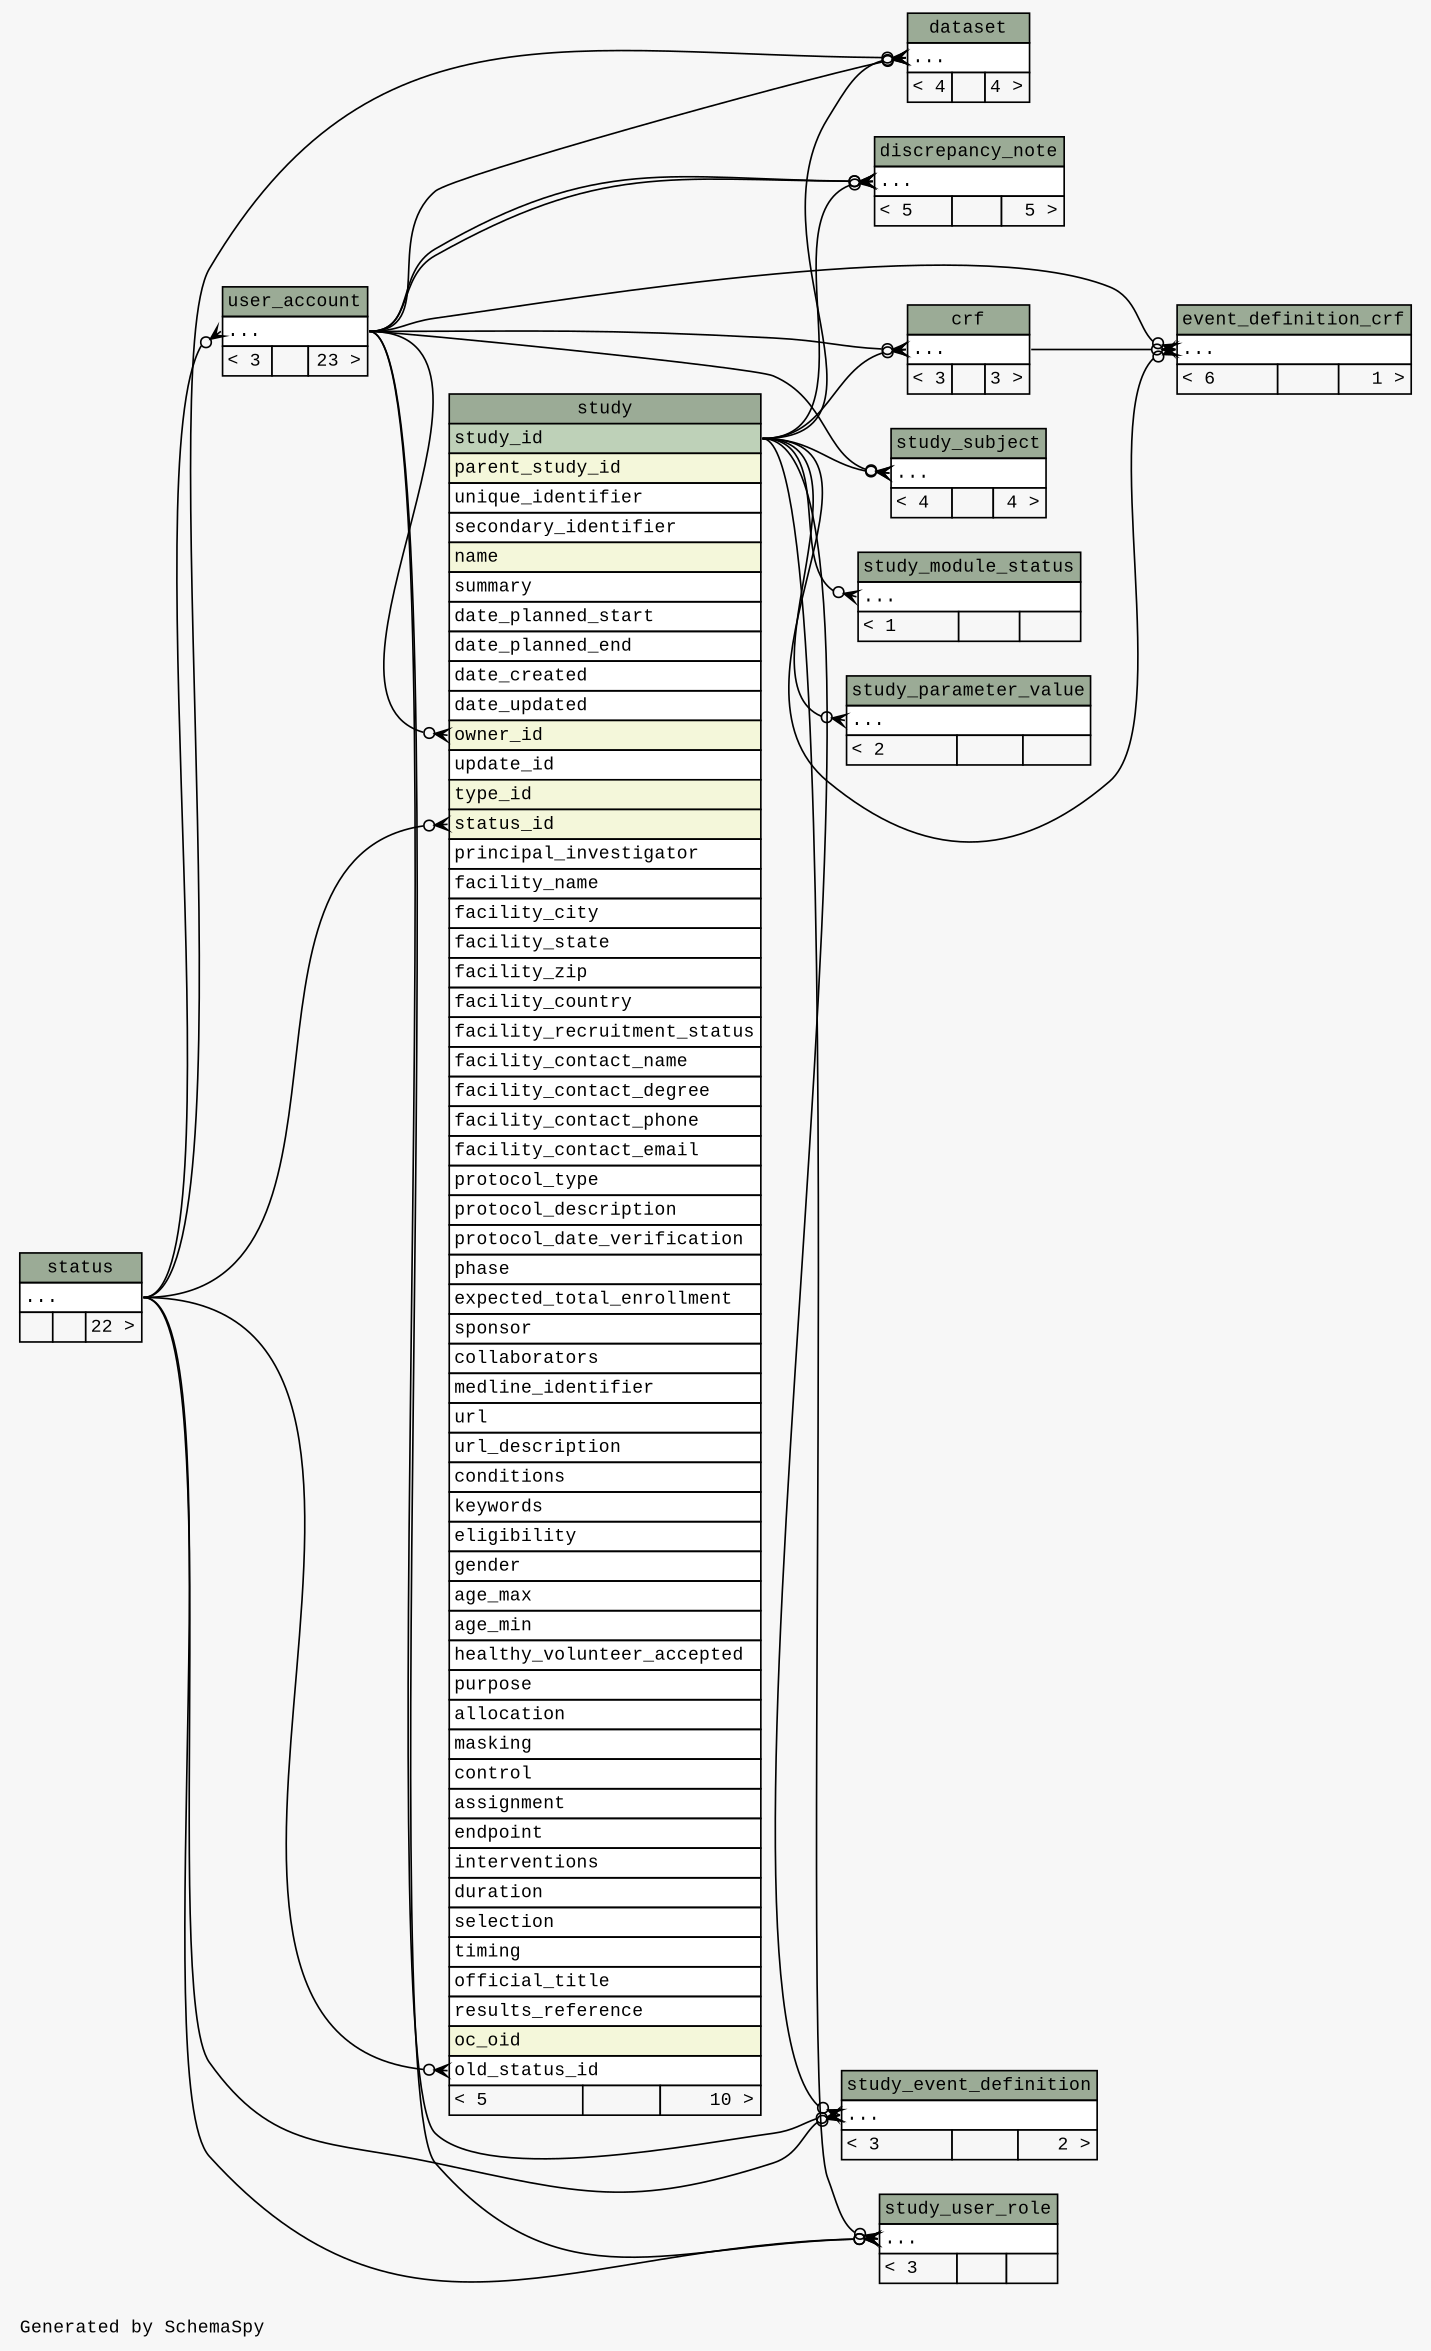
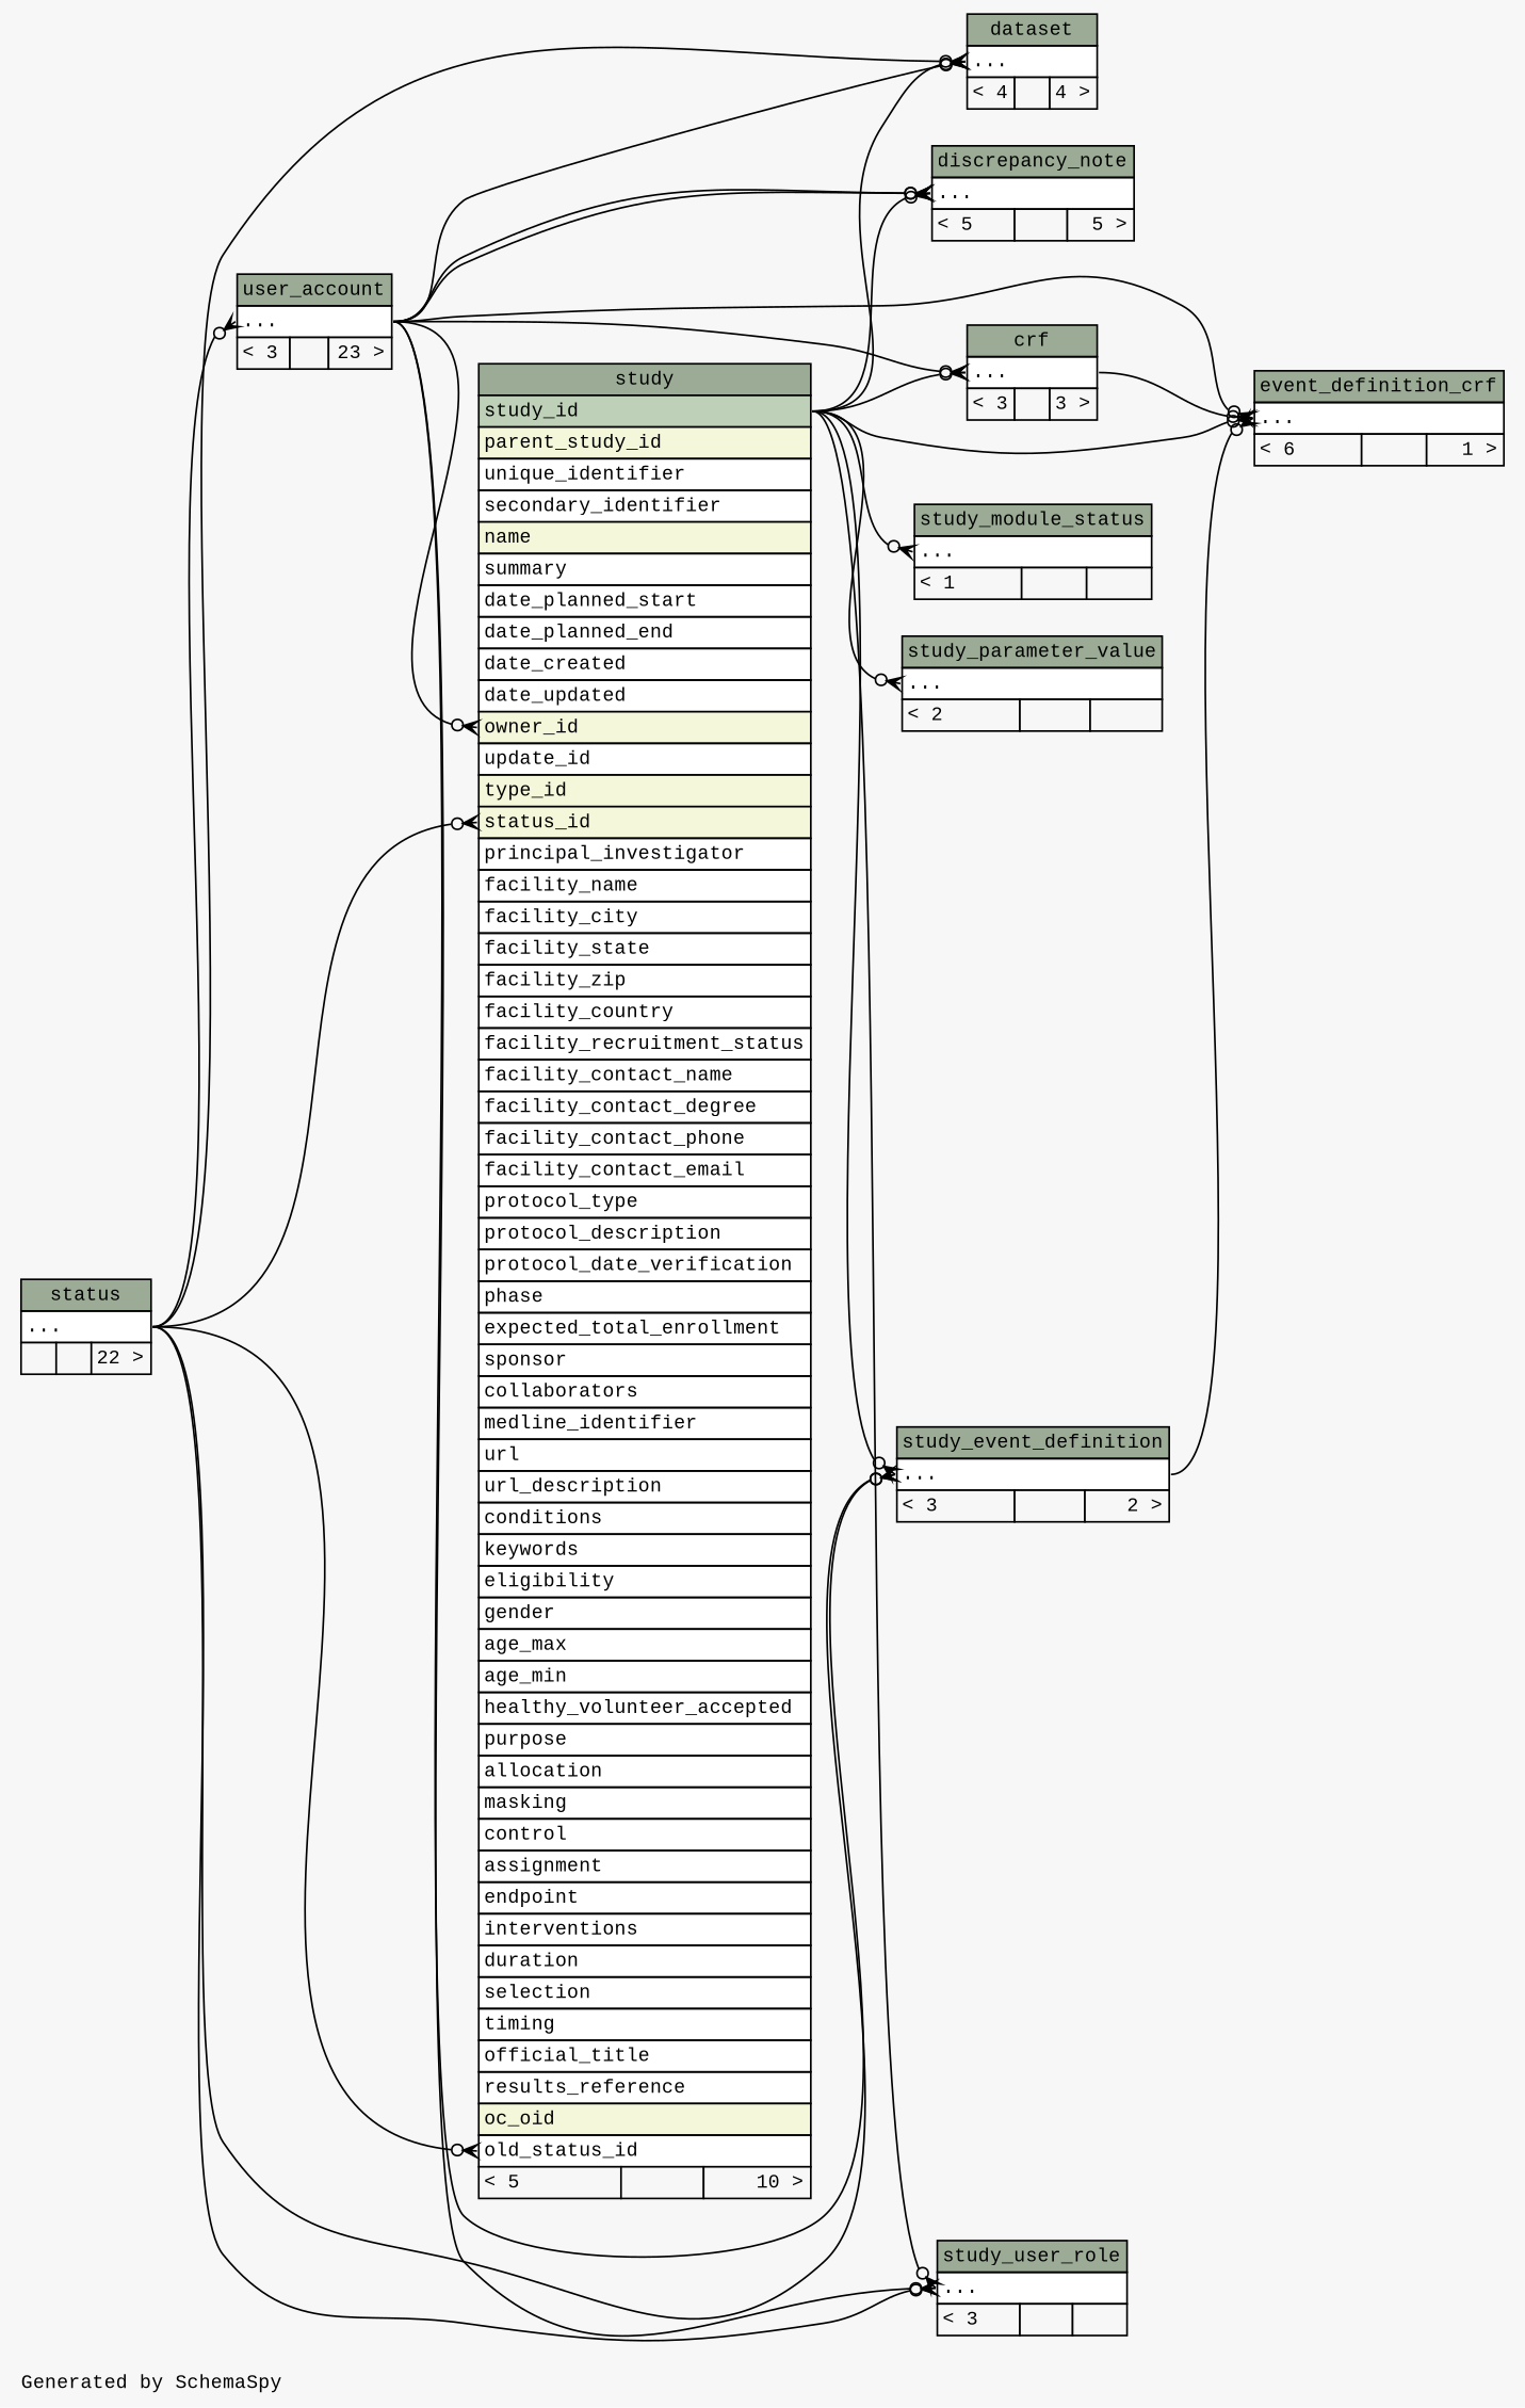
  digraph {
    bgcolor="#f7f7f7"
    fontname="Liberation Mono"
    fontsize=11
    label="\nGenerated by SchemaSpy"
    labeljust=l
    nodesep=0.18
    rankdir=RL
    ranksep=0.46
    node [fontname="Liberation Mono" fontsize=11 shape=plaintext]
    edge [arrowhead=none arrowsize=0.8 arrowtail=crowodot dir=back fontname="Liberation Mono" headport="elipses:e" tailport="elipses:w"]
    n1 [label=<     <TABLE BORDER="0" CELLBORDER="1" CELLSPACING="0" BGCOLOR="#ffffff">       <TR><TD COLSPAN="3" BGCOLOR="#9bab96" ALIGN="CENTER">crf</TD></TR>       <TR><TD PORT="elipses" COLSPAN="3" ALIGN="LEFT">...</TD></TR>       <TR><TD ALIGN="LEFT" BGCOLOR="#f7f7f7">&lt; 3</TD><TD ALIGN="RIGHT" BGCOLOR="#f7f7f7">  </TD><TD ALIGN="RIGHT" BGCOLOR="#f7f7f7">3 &gt;</TD></TR>     </TABLE>>]
    n2 [label=<     <TABLE BORDER="0" CELLBORDER="1" CELLSPACING="0" BGCOLOR="#ffffff">       <TR><TD COLSPAN="3" BGCOLOR="#9bab96" ALIGN="CENTER">user_account</TD></TR>       <TR><TD PORT="elipses" COLSPAN="3" ALIGN="LEFT">...</TD></TR>       <TR><TD ALIGN="LEFT" BGCOLOR="#f7f7f7">&lt; 3</TD><TD ALIGN="RIGHT" BGCOLOR="#f7f7f7">  </TD><TD ALIGN="RIGHT" BGCOLOR="#f7f7f7">23 &gt;</TD></TR>     </TABLE>>]
    n3 [label=<     <TABLE BORDER="0" CELLBORDER="1" CELLSPACING="0" BGCOLOR="#ffffff">       <TR><TD COLSPAN="3" BGCOLOR="#9bab96" ALIGN="CENTER">study</TD></TR>       <TR><TD PORT="study_id" COLSPAN="3" BGCOLOR="#bed1b8" ALIGN="LEFT">study_id</TD></TR>       <TR><TD PORT="parent_study_id" COLSPAN="3" BGCOLOR="#f4f7da" ALIGN="LEFT">parent_study_id</TD></TR>       <TR><TD PORT="unique_identifier" COLSPAN="3" ALIGN="LEFT">unique_identifier</TD></TR>       <TR><TD PORT="secondary_identifier" COLSPAN="3" ALIGN="LEFT">secondary_identifier</TD></TR>       <TR><TD PORT="name" COLSPAN="3" BGCOLOR="#f4f7da" ALIGN="LEFT">name</TD></TR>       <TR><TD PORT="summary" COLSPAN="3" ALIGN="LEFT">summary</TD></TR>       <TR><TD PORT="date_planned_start" COLSPAN="3" ALIGN="LEFT">date_planned_start</TD></TR>       <TR><TD PORT="date_planned_end" COLSPAN="3" ALIGN="LEFT">date_planned_end</TD></TR>       <TR><TD PORT="date_created" COLSPAN="3" ALIGN="LEFT">date_created</TD></TR>       <TR><TD PORT="date_updated" COLSPAN="3" ALIGN="LEFT">date_updated</TD></TR>       <TR><TD PORT="owner_id" COLSPAN="3" BGCOLOR="#f4f7da" ALIGN="LEFT">owner_id</TD></TR>       <TR><TD PORT="update_id" COLSPAN="3" ALIGN="LEFT">update_id</TD></TR>       <TR><TD PORT="type_id" COLSPAN="3" BGCOLOR="#f4f7da" ALIGN="LEFT">type_id</TD></TR>       <TR><TD PORT="status_id" COLSPAN="3" BGCOLOR="#f4f7da" ALIGN="LEFT">status_id</TD></TR>       <TR><TD PORT="principal_investigator" COLSPAN="3" ALIGN="LEFT">principal_investigator</TD></TR>       <TR><TD PORT="facility_name" COLSPAN="3" ALIGN="LEFT">facility_name</TD></TR>       <TR><TD PORT="facility_city" COLSPAN="3" ALIGN="LEFT">facility_city</TD></TR>       <TR><TD PORT="facility_state" COLSPAN="3" ALIGN="LEFT">facility_state</TD></TR>       <TR><TD PORT="facility_zip" COLSPAN="3" ALIGN="LEFT">facility_zip</TD></TR>       <TR><TD PORT="facility_country" COLSPAN="3" ALIGN="LEFT">facility_country</TD></TR>       <TR><TD PORT="facility_recruitment_status" COLSPAN="3" ALIGN="LEFT">facility_recruitment_status</TD></TR>       <TR><TD PORT="facility_contact_name" COLSPAN="3" ALIGN="LEFT">facility_contact_name</TD></TR>       <TR><TD PORT="facility_contact_degree" COLSPAN="3" ALIGN="LEFT">facility_contact_degree</TD></TR>       <TR><TD PORT="facility_contact_phone" COLSPAN="3" ALIGN="LEFT">facility_contact_phone</TD></TR>       <TR><TD PORT="facility_contact_email" COLSPAN="3" ALIGN="LEFT">facility_contact_email</TD></TR>       <TR><TD PORT="protocol_type" COLSPAN="3" ALIGN="LEFT">protocol_type</TD></TR>       <TR><TD PORT="protocol_description" COLSPAN="3" ALIGN="LEFT">protocol_description</TD></TR>       <TR><TD PORT="protocol_date_verification" COLSPAN="3" ALIGN="LEFT">protocol_date_verification</TD></TR>       <TR><TD PORT="phase" COLSPAN="3" ALIGN="LEFT">phase</TD></TR>       <TR><TD PORT="expected_total_enrollment" COLSPAN="3" ALIGN="LEFT">expected_total_enrollment</TD></TR>       <TR><TD PORT="sponsor" COLSPAN="3" ALIGN="LEFT">sponsor</TD></TR>       <TR><TD PORT="collaborators" COLSPAN="3" ALIGN="LEFT">collaborators</TD></TR>       <TR><TD PORT="medline_identifier" COLSPAN="3" ALIGN="LEFT">medline_identifier</TD></TR>       <TR><TD PORT="url" COLSPAN="3" ALIGN="LEFT">url</TD></TR>       <TR><TD PORT="url_description" COLSPAN="3" ALIGN="LEFT">url_description</TD></TR>       <TR><TD PORT="conditions" COLSPAN="3" ALIGN="LEFT">conditions</TD></TR>       <TR><TD PORT="keywords" COLSPAN="3" ALIGN="LEFT">keywords</TD></TR>       <TR><TD PORT="eligibility" COLSPAN="3" ALIGN="LEFT">eligibility</TD></TR>       <TR><TD PORT="gender" COLSPAN="3" ALIGN="LEFT">gender</TD></TR>       <TR><TD PORT="age_max" COLSPAN="3" ALIGN="LEFT">age_max</TD></TR>       <TR><TD PORT="age_min" COLSPAN="3" ALIGN="LEFT">age_min</TD></TR>       <TR><TD PORT="healthy_volunteer_accepted" COLSPAN="3" ALIGN="LEFT">healthy_volunteer_accepted</TD></TR>       <TR><TD PORT="purpose" COLSPAN="3" ALIGN="LEFT">purpose</TD></TR>       <TR><TD PORT="allocation" COLSPAN="3" ALIGN="LEFT">allocation</TD></TR>       <TR><TD PORT="masking" COLSPAN="3" ALIGN="LEFT">masking</TD></TR>       <TR><TD PORT="control" COLSPAN="3" ALIGN="LEFT">control</TD></TR>       <TR><TD PORT="assignment" COLSPAN="3" ALIGN="LEFT">assignment</TD></TR>       <TR><TD PORT="endpoint" COLSPAN="3" ALIGN="LEFT">endpoint</TD></TR>       <TR><TD PORT="interventions" COLSPAN="3" ALIGN="LEFT">interventions</TD></TR>       <TR><TD PORT="duration" COLSPAN="3" ALIGN="LEFT">duration</TD></TR>       <TR><TD PORT="selection" COLSPAN="3" ALIGN="LEFT">selection</TD></TR>       <TR><TD PORT="timing" COLSPAN="3" ALIGN="LEFT">timing</TD></TR>       <TR><TD PORT="official_title" COLSPAN="3" ALIGN="LEFT">official_title</TD></TR>       <TR><TD PORT="results_reference" COLSPAN="3" ALIGN="LEFT">results_reference</TD></TR>       <TR><TD PORT="oc_oid" COLSPAN="3" BGCOLOR="#f4f7da" ALIGN="LEFT">oc_oid</TD></TR>       <TR><TD PORT="old_status_id" COLSPAN="3" ALIGN="LEFT">old_status_id</TD></TR>       <TR><TD ALIGN="LEFT" BGCOLOR="#f7f7f7">&lt; 5</TD><TD ALIGN="RIGHT" BGCOLOR="#f7f7f7">  </TD><TD ALIGN="RIGHT" BGCOLOR="#f7f7f7">10 &gt;</TD></TR>     </TABLE>>]
    n4 [label=<     <TABLE BORDER="0" CELLBORDER="1" CELLSPACING="0" BGCOLOR="#ffffff">       <TR><TD COLSPAN="3" BGCOLOR="#9bab96" ALIGN="CENTER">status</TD></TR>       <TR><TD PORT="elipses" COLSPAN="3" ALIGN="LEFT">...</TD></TR>       <TR><TD ALIGN="LEFT" BGCOLOR="#f7f7f7">  </TD><TD ALIGN="RIGHT" BGCOLOR="#f7f7f7">  </TD><TD ALIGN="RIGHT" BGCOLOR="#f7f7f7">22 &gt;</TD></TR>     </TABLE>>]
    n5 [label=<     <TABLE BORDER="0" CELLBORDER="1" CELLSPACING="0" BGCOLOR="#ffffff">       <TR><TD COLSPAN="3" BGCOLOR="#9bab96" ALIGN="CENTER">dataset</TD></TR>       <TR><TD PORT="elipses" COLSPAN="3" ALIGN="LEFT">...</TD></TR>       <TR><TD ALIGN="LEFT" BGCOLOR="#f7f7f7">&lt; 4</TD><TD ALIGN="RIGHT" BGCOLOR="#f7f7f7">  </TD><TD ALIGN="RIGHT" BGCOLOR="#f7f7f7">4 &gt;</TD></TR>     </TABLE>>]
    n6 [label=<     <TABLE BORDER="0" CELLBORDER="1" CELLSPACING="0" BGCOLOR="#ffffff">       <TR><TD COLSPAN="3" BGCOLOR="#9bab96" ALIGN="CENTER">discrepancy_note</TD></TR>       <TR><TD PORT="elipses" COLSPAN="3" ALIGN="LEFT">...</TD></TR>       <TR><TD ALIGN="LEFT" BGCOLOR="#f7f7f7">&lt; 5</TD><TD ALIGN="RIGHT" BGCOLOR="#f7f7f7">  </TD><TD ALIGN="RIGHT" BGCOLOR="#f7f7f7">5 &gt;</TD></TR>     </TABLE>>]
    n7 [label=<     <TABLE BORDER="0" CELLBORDER="1" CELLSPACING="0" BGCOLOR="#ffffff">       <TR><TD COLSPAN="3" BGCOLOR="#9bab96" ALIGN="CENTER">event_definition_crf</TD></TR>       <TR><TD PORT="elipses" COLSPAN="3" ALIGN="LEFT">...</TD></TR>       <TR><TD ALIGN="LEFT" BGCOLOR="#f7f7f7">&lt; 6</TD><TD ALIGN="RIGHT" BGCOLOR="#f7f7f7">  </TD><TD ALIGN="RIGHT" BGCOLOR="#f7f7f7">1 &gt;</TD></TR>     </TABLE>>]
    n8 [label=<     <TABLE BORDER="0" CELLBORDER="1" CELLSPACING="0" BGCOLOR="#ffffff">       <TR><TD COLSPAN="3" BGCOLOR="#9bab96" ALIGN="CENTER">study_event_definition</TD></TR>       <TR><TD PORT="elipses" COLSPAN="3" ALIGN="LEFT">...</TD></TR>       <TR><TD ALIGN="LEFT" BGCOLOR="#f7f7f7">&lt; 3</TD><TD ALIGN="RIGHT" BGCOLOR="#f7f7f7">  </TD><TD ALIGN="RIGHT" BGCOLOR="#f7f7f7">2 &gt;</TD></TR>     </TABLE>>]
    n9 [label=<     <TABLE BORDER="0" CELLBORDER="1" CELLSPACING="0" BGCOLOR="#ffffff">       <TR><TD COLSPAN="3" BGCOLOR="#9bab96" ALIGN="CENTER">study_module_status</TD></TR>       <TR><TD PORT="elipses" COLSPAN="3" ALIGN="LEFT">...</TD></TR>       <TR><TD ALIGN="LEFT" BGCOLOR="#f7f7f7">&lt; 1</TD><TD ALIGN="RIGHT" BGCOLOR="#f7f7f7">  </TD><TD ALIGN="RIGHT" BGCOLOR="#f7f7f7">  </TD></TR>     </TABLE>>]
    n10 [label=<     <TABLE BORDER="0" CELLBORDER="1" CELLSPACING="0" BGCOLOR="#ffffff">       <TR><TD COLSPAN="3" BGCOLOR="#9bab96" ALIGN="CENTER">study_parameter_value</TD></TR>       <TR><TD PORT="elipses" COLSPAN="3" ALIGN="LEFT">...</TD></TR>       <TR><TD ALIGN="LEFT" BGCOLOR="#f7f7f7">&lt; 2</TD><TD ALIGN="RIGHT" BGCOLOR="#f7f7f7">  </TD><TD ALIGN="RIGHT" BGCOLOR="#f7f7f7">  </TD></TR>     </TABLE>>]
-   n11 [label=<     <TABLE BORDER="0" CELLBORDER="1" CELLSPACING="0" BGCOLOR="#ffffff">       <TR><TD COLSPAN="3" BGCOLOR="#9bab96" ALIGN="CENTER">study_subject</TD></TR>       <TR><TD PORT="elipses" COLSPAN="3" ALIGN="LEFT">...</TD></TR>       <TR><TD ALIGN="LEFT" BGCOLOR="#f7f7f7">&lt; 4</TD><TD ALIGN="RIGHT" BGCOLOR="#f7f7f7">  </TD><TD ALIGN="RIGHT" BGCOLOR="#f7f7f7">4 &gt;</TD></TR>     </TABLE>>]
    n12 [label=<     <TABLE BORDER="0" CELLBORDER="1" CELLSPACING="0" BGCOLOR="#ffffff">       <TR><TD COLSPAN="3" BGCOLOR="#9bab96" ALIGN="CENTER">study_user_role</TD></TR>       <TR><TD PORT="elipses" COLSPAN="3" ALIGN="LEFT">...</TD></TR>       <TR><TD ALIGN="LEFT" BGCOLOR="#f7f7f7">&lt; 3</TD><TD ALIGN="RIGHT" BGCOLOR="#f7f7f7">  </TD><TD ALIGN="RIGHT" BGCOLOR="#f7f7f7">  </TD></TR>     </TABLE>>]
    n1 -> n2
    n1 -> n3 [headport="study_id:e"]
    n2 -> n4
    n3 -> n2 [tailport="owner_id:w"]
    n3 -> n4 [tailport="old_status_id:w"]
    n3 -> n4 [tailport="status_id:w"]
    n5 -> n2
    n5 -> n3 [headport="study_id:e"]
    n5 -> n4
    n6 -> n2
    n6 -> n2
    n6 -> n3 [headport="study_id:e"]
    n7 -> n1
    n7 -> n2
    n7 -> n3 [headport="study_id:e"]
+   n7 -> n8
    n8 -> n2
    n8 -> n3 [headport="study_id:e"]
    n8 -> n4
    n9 -> n3 [headport="study_id:e"]
    n10 -> n3 [headport="study_id:e"]
-   n11 -> n2
-   n11 -> n3 [headport="study_id:e"]
    n12 -> n2
    n12 -> n3 [headport="study_id:e"]
    n12 -> n4
  }
